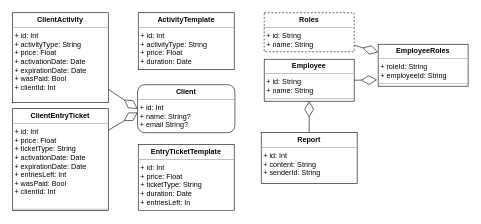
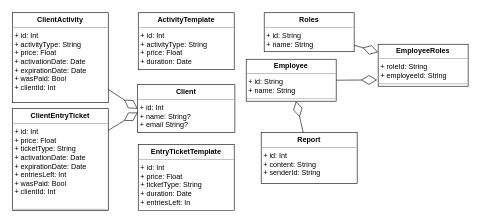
  <mxCell id="0" />
  <mxCell id="1" parent="0" />
  <mxCell id="2" value="&lt;p style=&quot;margin: 0px ; margin-top: 4px ; text-align: center&quot;&gt;&lt;b&gt;EntryTicketTemplate&lt;/b&gt;&lt;/p&gt;&lt;hr size=&quot;1&quot;&gt;&lt;p style=&quot;margin: 0px ; margin-left: 4px&quot;&gt;+ id: Int&lt;br&gt;&lt;/p&gt;&lt;p style=&quot;margin: 0px ; margin-left: 4px&quot;&gt;+ price: Float&lt;/p&gt;&lt;p style=&quot;margin: 0px ; margin-left: 4px&quot;&gt;+ ticketType: String&lt;/p&gt;&lt;p style=&quot;margin: 0px ; margin-left: 4px&quot;&gt;+ duration: Date&lt;/p&gt;&lt;p style=&quot;margin: 0px ; margin-left: 4px&quot;&gt;+ entriesLeft: In&lt;/p&gt;&lt;hr size=&quot;1&quot;&gt;" style="verticalAlign=top;align=left;overflow=fill;fontSize=12;fontFamily=Helvetica;html=1;" vertex="1" parent="1"><mxGeometry x="230" y="240.5" width="160" height="110" as="geometry" /></mxCell>
  <mxCell id="3" value="&lt;p style=&quot;margin: 0px ; margin-top: 4px ; text-align: center&quot;&gt;&lt;b&gt;ActivityTemplate&lt;/b&gt;&lt;/p&gt;&lt;hr size=&quot;1&quot;&gt;&lt;p style=&quot;margin: 0px ; margin-left: 4px&quot;&gt;+ id: Int&lt;/p&gt;&lt;p style=&quot;margin: 0px ; margin-left: 4px&quot;&gt;+ activityType: String&lt;/p&gt;&lt;p style=&quot;margin: 0px ; margin-left: 4px&quot;&gt;+ price: Float&lt;/p&gt;&lt;p style=&quot;margin: 0px ; margin-left: 4px&quot;&gt;+ duration: Date&lt;br&gt;&lt;/p&gt;" style="verticalAlign=top;align=left;overflow=fill;fontSize=12;fontFamily=Helvetica;html=1;" vertex="1" parent="1"><mxGeometry x="230" y="20.5" width="160" height="95" as="geometry" /></mxCell>
- <mxCell id="4" value="&lt;p style=&quot;margin: 0px ; margin-top: 4px ; text-align: center&quot;&gt;&lt;b&gt;Client&lt;/b&gt;&lt;/p&gt;&lt;hr size=&quot;1&quot;&gt;&lt;p style=&quot;margin: 0px ; margin-left: 4px&quot;&gt;+ id: Int&lt;/p&gt;&lt;p style=&quot;margin: 0px ; margin-left: 4px&quot;&gt;+ name: String?&lt;/p&gt;&lt;p style=&quot;margin: 0px ; margin-left: 4px&quot;&gt;+ email String?&lt;br&gt;&lt;/p&gt;" style="verticalAlign=top;align=left;overflow=fill;fontSize=12;fontFamily=Helvetica;html=1;rounded=1;" vertex="1" parent="1"><mxGeometry x="228.85" y="140.5" width="162.31" height="80" as="geometry" /></mxCell>
+ <mxCell id="4" value="&lt;p style=&quot;margin: 0px ; margin-top: 4px ; text-align: center&quot;&gt;&lt;b&gt;Client&lt;/b&gt;&lt;/p&gt;&lt;hr size=&quot;1&quot;&gt;&lt;p style=&quot;margin: 0px ; margin-left: 4px&quot;&gt;+ id: Int&lt;/p&gt;&lt;p style=&quot;margin: 0px ; margin-left: 4px&quot;&gt;+ name: String?&lt;/p&gt;&lt;p style=&quot;margin: 0px ; margin-left: 4px&quot;&gt;+ email String?&lt;br&gt;&lt;/p&gt;" style="verticalAlign=top;align=left;overflow=fill;fontSize=12;fontFamily=Helvetica;html=1;" vertex="1" parent="1"><mxGeometry x="228.85" y="140.5" width="162.31" height="80" as="geometry" /></mxCell>
  <mxCell id="5" value="&lt;p style=&quot;margin: 0px ; margin-top: 4px ; text-align: center&quot;&gt;&lt;b&gt;ClientEntryTicket&lt;/b&gt;&lt;/p&gt;&lt;hr size=&quot;1&quot;&gt;&lt;p style=&quot;margin: 0px ; margin-left: 4px&quot;&gt;+ id: Int&lt;br&gt;&lt;/p&gt;&lt;p style=&quot;margin: 0px ; margin-left: 4px&quot;&gt;+ price: Float&lt;/p&gt;&lt;p style=&quot;margin: 0px ; margin-left: 4px&quot;&gt;+ ticketType: String&lt;/p&gt;&lt;p style=&quot;margin: 0px ; margin-left: 4px&quot;&gt;+ activationDate: Date&lt;/p&gt;&lt;p style=&quot;margin: 0px ; margin-left: 4px&quot;&gt;+ expirationDate: Date&lt;/p&gt;&lt;p style=&quot;margin: 0px ; margin-left: 4px&quot;&gt;+ entriesLeft: Int&lt;/p&gt;&lt;p style=&quot;margin: 0px ; margin-left: 4px&quot;&gt;+ wasPaid: Bool&lt;/p&gt;&lt;p style=&quot;margin: 0px ; margin-left: 4px&quot;&gt;+ clientId: Int&lt;br&gt;&lt;/p&gt;&lt;p style=&quot;margin: 0px ; margin-left: 4px&quot;&gt;&lt;br&gt;&lt;/p&gt;&lt;hr size=&quot;1&quot;&gt;" style="verticalAlign=top;align=left;overflow=fill;fontSize=12;fontFamily=Helvetica;html=1;" vertex="1" parent="1"><mxGeometry x="20" y="180.5" width="160" height="170" as="geometry" /></mxCell>
  <mxCell id="6" value="&lt;p style=&quot;margin: 0px ; margin-top: 4px ; text-align: center&quot;&gt;&lt;b&gt;ClientActivity&lt;/b&gt;&lt;/p&gt;&lt;hr size=&quot;1&quot;&gt;&lt;p style=&quot;margin: 0px ; margin-left: 4px&quot;&gt;+ id: Int&lt;/p&gt;&lt;p style=&quot;margin: 0px ; margin-left: 4px&quot;&gt;+ activityType: String&lt;/p&gt;&lt;p style=&quot;margin: 0px ; margin-left: 4px&quot;&gt;+ price: Float&lt;/p&gt;&lt;p style=&quot;margin: 0px ; margin-left: 4px&quot;&gt;+ activationDate: Date&lt;/p&gt;&lt;p style=&quot;margin: 0px ; margin-left: 4px&quot;&gt;+ expirationDate: Date&lt;/p&gt;&lt;p style=&quot;margin: 0px ; margin-left: 4px&quot;&gt;+ wasPaid: Bool&lt;br&gt;&lt;/p&gt;&lt;p style=&quot;margin: 0px ; margin-left: 4px&quot;&gt;+ clientId: Int&lt;/p&gt;" style="verticalAlign=top;align=left;overflow=fill;fontSize=12;fontFamily=Helvetica;html=1;" vertex="1" parent="1"><mxGeometry x="20" y="20.5" width="160" height="150" as="geometry" /></mxCell>
  <mxCell id="7" value="" style="endArrow=diamondThin;endFill=0;endSize=24;html=1;entryX=0;entryY=0.5;entryDx=0;entryDy=0;" edge="1" parent="1" source="6" target="4"><mxGeometry width="160" relative="1" as="geometry"><mxPoint x="350" y="130.5" as="sourcePoint" /><mxPoint x="510" y="130.5" as="targetPoint" /></mxGeometry></mxCell>
  <mxCell id="8" value="" style="endArrow=diamondThin;endFill=0;endSize=24;html=1;entryX=0.001;entryY=0.579;entryDx=0;entryDy=0;entryPerimeter=0;" edge="1" parent="1" source="5" target="4"><mxGeometry width="160" relative="1" as="geometry"><mxPoint x="270" y="210.5" as="sourcePoint" /><mxPoint x="430" y="210.5" as="targetPoint" /></mxGeometry></mxCell>
  <mxCell id="9" value="&lt;p style=&quot;margin: 0px ; margin-top: 4px ; text-align: center&quot;&gt;&lt;b&gt;Report&lt;/b&gt;&lt;/p&gt;&lt;hr size=&quot;1&quot;&gt;&lt;p style=&quot;margin: 0px ; margin-left: 4px&quot;&gt;+ id: Int&lt;/p&gt;&lt;p style=&quot;margin: 0px ; margin-left: 4px&quot;&gt;+ content: String&lt;/p&gt;&lt;p style=&quot;margin: 0px ; margin-left: 4px&quot;&gt;+ senderId: String&lt;/p&gt;&lt;p style=&quot;margin: 0px ; margin-left: 4px&quot;&gt;&lt;br&gt;&lt;/p&gt;&lt;hr size=&quot;1&quot;&gt;" style="verticalAlign=top;align=left;overflow=fill;fontSize=12;fontFamily=Helvetica;html=1;" vertex="1" parent="1"><mxGeometry x="435" y="220.5" width="160" height="85" as="geometry" /></mxCell>
- <mxCell id="10" value="&lt;p style=&quot;margin: 0px ; margin-top: 4px ; text-align: center&quot;&gt;&lt;b&gt;Employee&lt;/b&gt;&lt;br&gt;&lt;/p&gt;&lt;hr size=&quot;1&quot;&gt;&lt;p style=&quot;margin: 0px ; margin-left: 4px&quot;&gt;+ id: String&lt;/p&gt;&lt;p style=&quot;margin: 0px ; margin-left: 4px&quot;&gt;+ name: String&lt;br&gt;&lt;/p&gt;&lt;hr size=&quot;1&quot;&gt;" style="verticalAlign=top;align=left;overflow=fill;fontSize=12;fontFamily=Helvetica;html=1;" vertex="1" parent="1"><mxGeometry x="440" y="98" width="150" height="70" as="geometry" /></mxCell>
+ <mxCell id="10" value="&lt;p style=&quot;margin: 0px ; margin-top: 4px ; text-align: center&quot;&gt;&lt;b&gt;Employee&lt;/b&gt;&lt;br&gt;&lt;/p&gt;&lt;hr size=&quot;1&quot;&gt;&lt;p style=&quot;margin: 0px ; margin-left: 4px&quot;&gt;+ id: String&lt;/p&gt;&lt;p style=&quot;margin: 0px ; margin-left: 4px&quot;&gt;+ name: String&lt;br&gt;&lt;/p&gt;&lt;hr size=&quot;1&quot;&gt;" style="verticalAlign=top;align=left;overflow=fill;fontSize=12;fontFamily=Helvetica;html=1;" vertex="1" parent="1"><mxGeometry x="410" y="98" width="150" height="70" as="geometry" /></mxCell>
  <mxCell id="11" value="" style="endArrow=diamondThin;endFill=0;endSize=24;html=1;" edge="1" parent="1" source="9" target="10"><mxGeometry width="160" relative="1" as="geometry"><mxPoint x="280" y="390.5" as="sourcePoint" /><mxPoint x="440" y="390.5" as="targetPoint" /></mxGeometry></mxCell>
- <mxCell id="12" value="&lt;p style=&quot;margin: 0px ; margin-top: 4px ; text-align: center&quot;&gt;&lt;b&gt;Roles&lt;/b&gt;&lt;/p&gt;&lt;hr size=&quot;1&quot;&gt;&lt;p style=&quot;margin: 0px ; margin-left: 4px&quot;&gt;+ id: String&lt;/p&gt;&lt;p style=&quot;margin: 0px ; margin-left: 4px&quot;&gt;+ name: String&lt;br&gt;&lt;/p&gt;&lt;hr size=&quot;1&quot;&gt;" style="verticalAlign=top;align=left;overflow=fill;fontSize=12;fontFamily=Helvetica;html=1;dashed=1;" vertex="1" parent="1"><mxGeometry x="440" y="20.5" width="150" height="65" as="geometry" /></mxCell>
+ <mxCell id="12" value="&lt;p style=&quot;margin: 0px ; margin-top: 4px ; text-align: center&quot;&gt;&lt;b&gt;Roles&lt;/b&gt;&lt;/p&gt;&lt;hr size=&quot;1&quot;&gt;&lt;p style=&quot;margin: 0px ; margin-left: 4px&quot;&gt;+ id: String&lt;/p&gt;&lt;p style=&quot;margin: 0px ; margin-left: 4px&quot;&gt;+ name: String&lt;br&gt;&lt;/p&gt;&lt;hr size=&quot;1&quot;&gt;" style="verticalAlign=top;align=left;overflow=fill;fontSize=12;fontFamily=Helvetica;html=1;" vertex="1" parent="1"><mxGeometry x="440" y="20.5" width="150" height="65" as="geometry" /></mxCell>
  <mxCell id="13" value="&lt;p style=&quot;margin: 0px ; margin-top: 4px ; text-align: center&quot;&gt;&lt;b&gt;EmployeeRoles&lt;/b&gt;&lt;/p&gt;&lt;hr size=&quot;1&quot;&gt;&lt;p style=&quot;margin: 0px ; margin-left: 4px&quot;&gt;+ roleId: String&lt;/p&gt;&lt;p style=&quot;margin: 0px ; margin-left: 4px&quot;&gt;+ employeeId: String&lt;br&gt;&lt;/p&gt;&lt;hr size=&quot;1&quot;&gt;" style="verticalAlign=top;align=left;overflow=fill;fontSize=12;fontFamily=Helvetica;html=1;" vertex="1" parent="1"><mxGeometry x="630" y="73" width="150" height="70" as="geometry" /></mxCell>
  <mxCell id="14" value="" style="endArrow=diamondThin;endFill=0;endSize=24;html=1;" edge="1" parent="1" source="12" target="13"><mxGeometry width="160" relative="1" as="geometry"><mxPoint x="340" y="620.5" as="sourcePoint" /><mxPoint x="500" y="620.5" as="targetPoint" /></mxGeometry></mxCell>
  <mxCell id="15" value="" style="endArrow=diamondThin;endFill=0;endSize=24;html=1;entryX=-0.012;entryY=0.85;entryDx=0;entryDy=0;exitX=1;exitY=0.5;exitDx=0;exitDy=0;entryPerimeter=0;" edge="1" parent="1" source="10" target="13"><mxGeometry width="160" relative="1" as="geometry"><mxPoint x="220" y="505.5" as="sourcePoint" /><mxPoint x="220" y="600.5" as="targetPoint" /></mxGeometry></mxCell>
